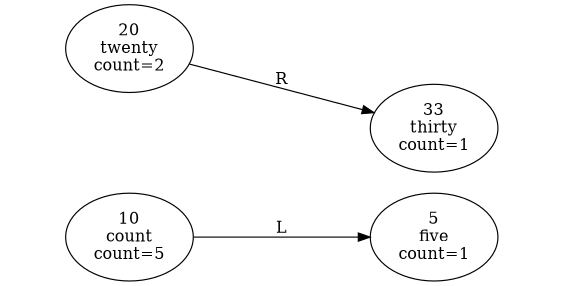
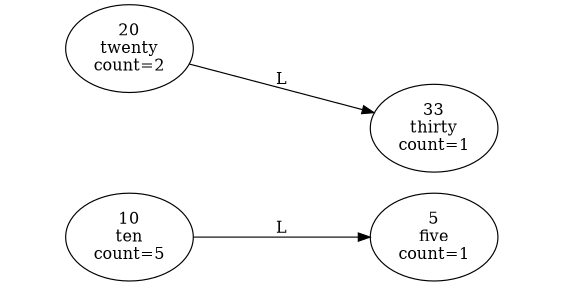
  digraph {
    rankdir=LR
-   n1 [label="10\ncount\ncount=5"]
+   n1 [label="10\nten\ncount=5"]
    n2 [label="5\nfive\ncount=1"]
    node_1028566121_L [style=invis]
    n4 [label="20\ntwenty\ncount=2"]
    node_1975012498_L [style=invis]
    n6 [label="33\nthirty\ncount=1"]
    n1 -> n2 [label=L taildir=sw]
    n4 -> node_1975012498_L [style=invis]
-   n4 -> n6 [label=R taildir=se]
+   n4 -> n6 [label=L taildir=se]
  }
